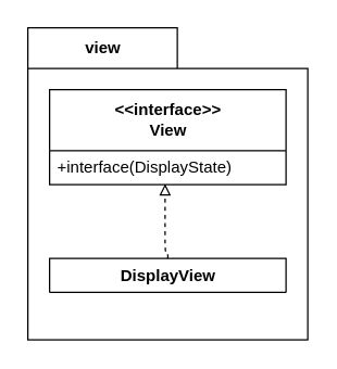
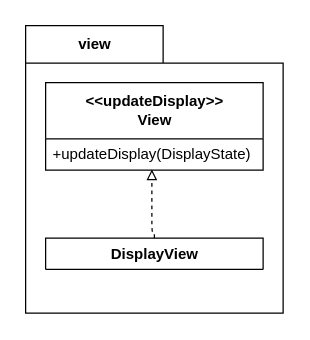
  <mxCell id="0" />
  <mxCell id="1" parent="0" />
  <mxCell id="2" value="view" style="shape=folder;fontStyle=1;tabWidth=110;tabHeight=30;tabPosition=left;html=1;boundedLbl=1;labelInHeader=1;container=1;collapsible=0;recursiveResize=0;" parent="1" vertex="1"><mxGeometry x="20" y="20" width="206" height="230" as="geometry" /></mxCell>
- <mxCell id="3" value="&amp;lt;&amp;lt;interface&amp;gt;&amp;gt;&lt;br&gt;View" style="swimlane;fontStyle=1;align=center;verticalAlign=middle;childLayout=stackLayout;horizontal=1;startSize=45;horizontalStack=0;resizeParent=1;resizeParentMax=0;resizeLast=0;collapsible=0;marginBottom=0;html=1;" parent="2" vertex="1"><mxGeometry x="16" y="45.5" width="174" height="70" as="geometry" /></mxCell>
- <mxCell id="4" value="+interface(DisplayState)" style="text;html=1;strokeColor=none;fillColor=none;align=left;verticalAlign=middle;spacingLeft=4;spacingRight=4;overflow=hidden;rotatable=0;points=[[0,0.5],[1,0.5]];portConstraint=eastwest;" parent="3" vertex="1"><mxGeometry y="45" width="174" height="25" as="geometry" /></mxCell>
+ <mxCell id="3" value="&amp;lt;&amp;lt;updateDisplay&amp;gt;&amp;gt;&lt;br&gt;View" style="swimlane;fontStyle=1;align=center;verticalAlign=middle;childLayout=stackLayout;horizontal=1;startSize=45;horizontalStack=0;resizeParent=1;resizeParentMax=0;resizeLast=0;collapsible=0;marginBottom=0;html=1;" parent="2" vertex="1"><mxGeometry x="16" y="45.5" width="174" height="70" as="geometry" /></mxCell>
+ <mxCell id="4" value="+updateDisplay(DisplayState)" style="text;html=1;strokeColor=none;fillColor=none;align=left;verticalAlign=middle;spacingLeft=4;spacingRight=4;overflow=hidden;rotatable=0;points=[[0,0.5],[1,0.5]];portConstraint=eastwest;" parent="3" vertex="1"><mxGeometry y="45" width="174" height="25" as="geometry" /></mxCell>
  <mxCell id="5" value="DisplayView" style="swimlane;fontStyle=1;align=center;verticalAlign=middle;childLayout=stackLayout;horizontal=1;startSize=29;horizontalStack=0;resizeParent=1;resizeParentMax=0;resizeLast=0;collapsible=0;marginBottom=0;html=1;" vertex="1" parent="2"><mxGeometry x="16" y="170" width="174" height="25" as="geometry" /></mxCell>
  <mxCell id="6" style="edgeStyle=orthogonalEdgeStyle;html=1;dashed=1;endArrow=block;endFill=0;exitX=0.5;exitY=0;exitDx=0;exitDy=0;" edge="1" parent="2" source="5"><mxGeometry relative="1" as="geometry"><mxPoint x="101" y="115" as="targetPoint" /><Array as="points"><mxPoint x="103" y="165" /><mxPoint x="101" y="165" /></Array><mxPoint x="105.5" y="165" as="sourcePoint" /></mxGeometry></mxCell>
